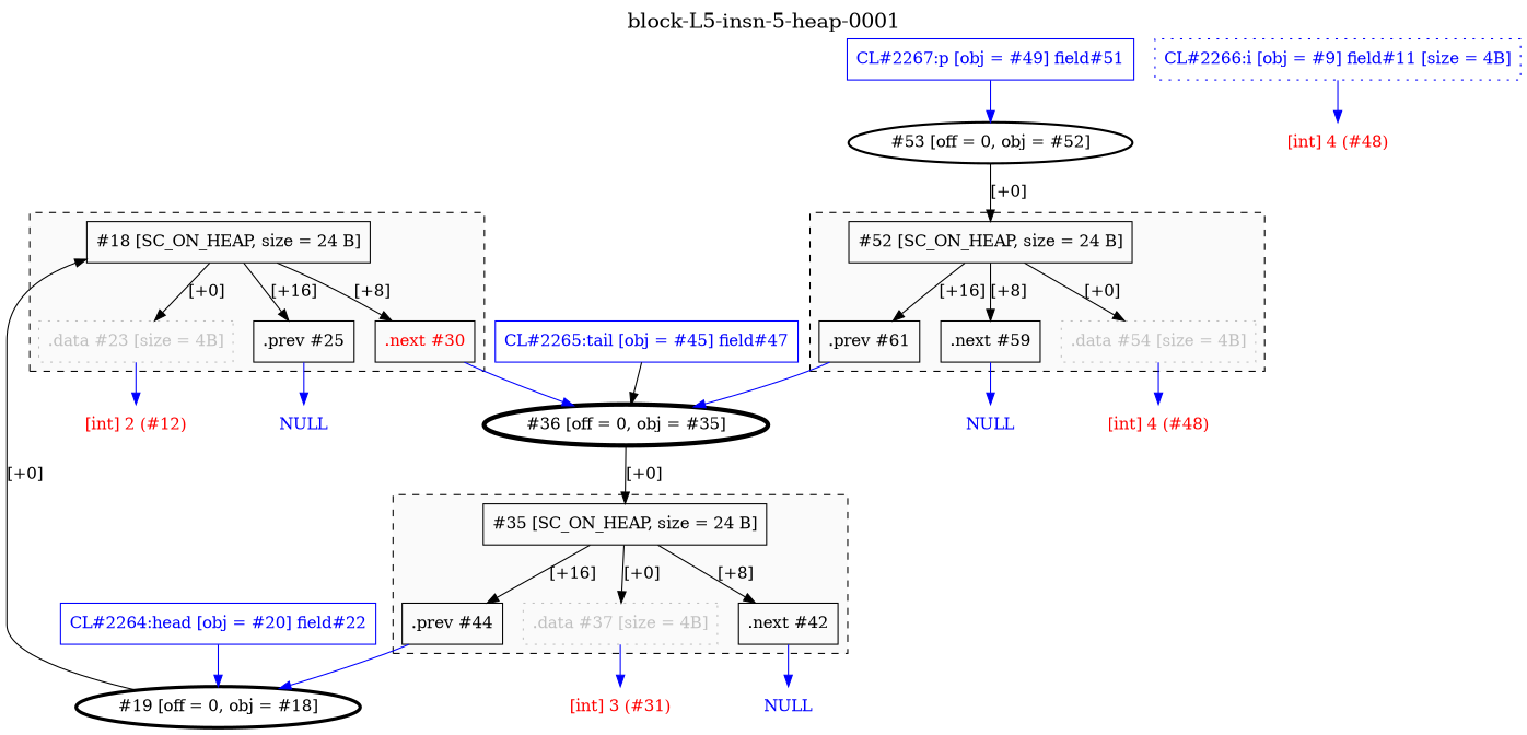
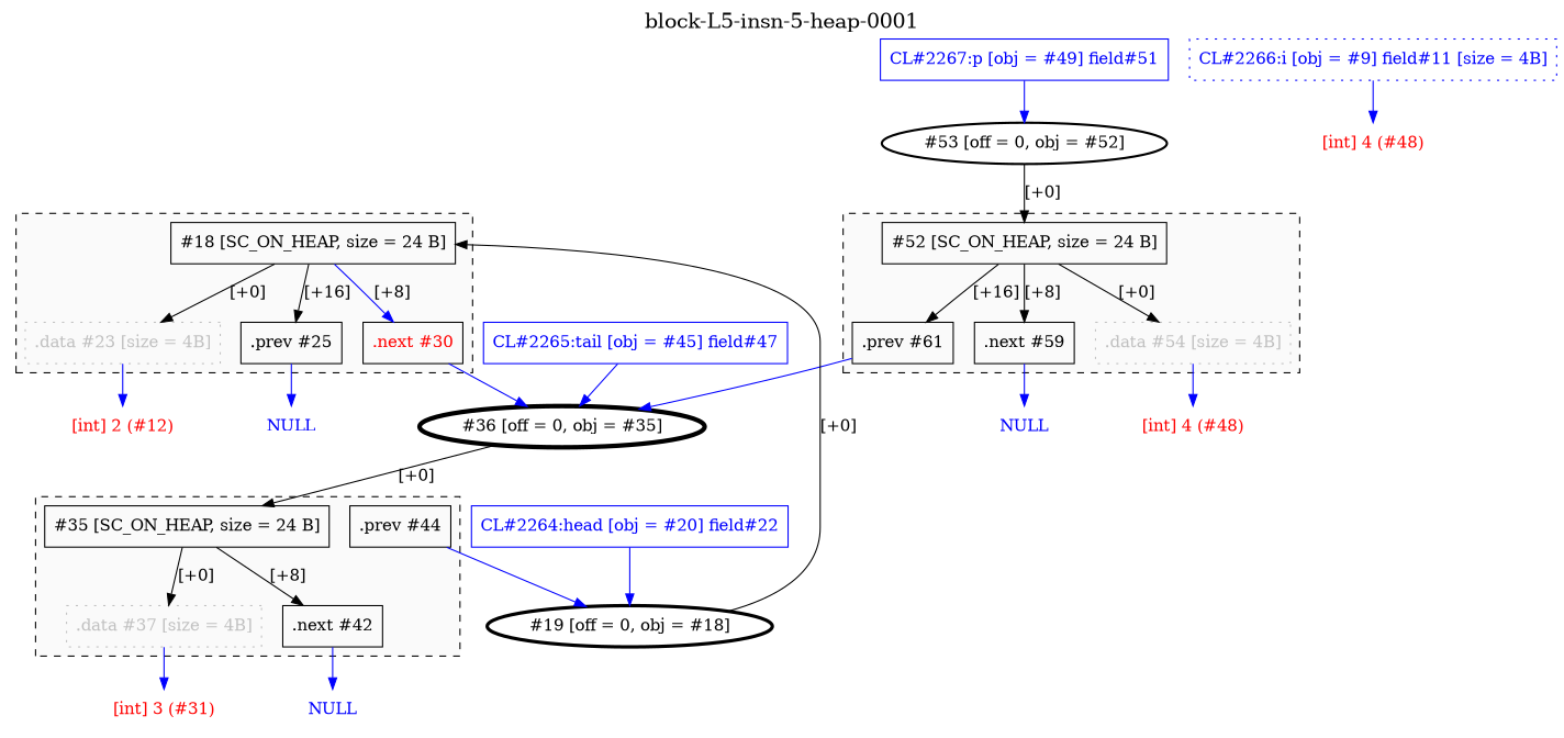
  digraph {
    clusterrank=local
    label=<<FONT POINT-SIZE="18">block-L5-insn-5-heap-0001</FONT>>
    labelloc=t
    node [fontcolor=black shape=box]
    edge [color=blue fontcolor=blue]
    n1 [color=black label="#18 [SC_ON_HEAP, size = 24 B]"]
    n2 [color=gray fontcolor=gray label=".data #23 [size = 4B]" style=dotted]
    n3 [color=black fontcolor=red label=".next #30"]
    n4 [color=black label=".prev #25"]
    n5 [color=black label="#35 [SC_ON_HEAP, size = 24 B]"]
    n6 [color=gray fontcolor=gray label=".data #37 [size = 4B]" style=dotted]
    n7 [color=black label=".next #42"]
    n8 [color=black label=".prev #44"]
    n9 [color=black label="#52 [SC_ON_HEAP, size = 24 B]"]
    n10 [color=gray fontcolor=gray label=".data #54 [size = 4B]" style=dotted]
    n11 [color=black label=".next #59"]
    n12 [color=black label=".prev #61"]
    n13 [fontcolor=red label="[int] 2 (#12)" shape=plaintext]
    n14 [label="#36 [off = 0, obj = #35]" penwidth=4 shape=ellipse]
    n15 [fontcolor=blue label=NULL shape=plaintext]
    n16 [fontcolor=red label="[int] 3 (#31)" shape=plaintext]
    n17 [fontcolor=blue label=NULL shape=plaintext]
    n18 [label="#19 [off = 0, obj = #18]" penwidth=3 shape=ellipse]
    n19 [fontcolor=red label="[int] 4 (#48)" shape=plaintext]
    n20 [fontcolor=blue label=NULL shape=plaintext]
    n21 [color=blue fontcolor=blue label="CL#2266:i [obj = #9] field#11 [size = 4B]" style=dotted]
    n22 [fontcolor=red label="[int] 4 (#48)" shape=plaintext]
    n23 [color=blue fontcolor=blue label="CL#2264:head [obj = #20] field#22"]
    n24 [color=blue fontcolor=blue label="CL#2265:tail [obj = #45] field#47"]
    n25 [color=blue fontcolor=blue label="CL#2267:p [obj = #49] field#51"]
    n26 [label="#53 [off = 0, obj = #52]" penwidth=2 shape=ellipse]
    subgraph cluster_1 {
      bgcolor=gray98
      color=black
      fontcolor=black
      label=""
      penwidth=1.0
      rank=same
      style=dashed
      n1
      n2
      n3
      n4
    }
    subgraph cluster_2 {
      bgcolor=gray98
      color=black
      fontcolor=black
      label=""
      penwidth=1.0
      rank=same
      style=dashed
      n5
      n6
      n7
      n8
    }
    subgraph cluster_3 {
      bgcolor=gray98
      color=black
      fontcolor=black
      label=""
      penwidth=1.0
      rank=same
      style=dashed
      n9
      n10
      n11
      n12
    }
    n1 -> n2 [color=black fontcolor=black label="[+0]"]
-   n1 -> n3 [color=black fontcolor=black label="[+8]"]
+   n1 -> n3 [fontcolor=black label="[+8]"]
    n1 -> n4 [color=black fontcolor=black label="[+16]"]
    n2 -> n13
    n3 -> n14
    n4 -> n15
    n5 -> n6 [color=black fontcolor=black label="[+0]"]
    n5 -> n7 [color=black fontcolor=black label="[+8]"]
-   n5 -> n8 [color=black fontcolor=black label="[+16]"]
    n6 -> n16
    n7 -> n17
    n8 -> n18
    n9 -> n10 [color=black fontcolor=black label="[+0]"]
    n9 -> n11 [color=black fontcolor=black label="[+8]"]
    n9 -> n12 [color=black fontcolor=black label="[+16]"]
    n10 -> n19
    n11 -> n20
    n12 -> n14
    n14 -> n5 [color=black fontcolor=black label="[+0]"]
    n18 -> n1 [color=black fontcolor=black label="[+0]"]
    n21 -> n22
    n23 -> n18
-   n24 -> n14 [color=black]
+   n24 -> n14
    n25 -> n26
    n26 -> n9 [color=black fontcolor=black label="[+0]"]
  }
